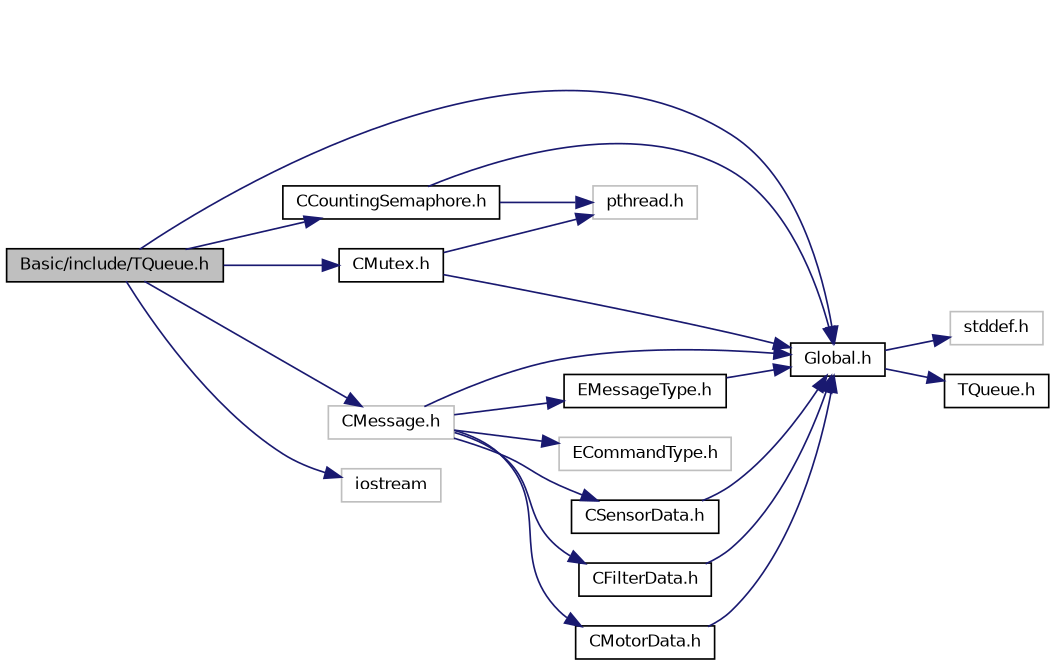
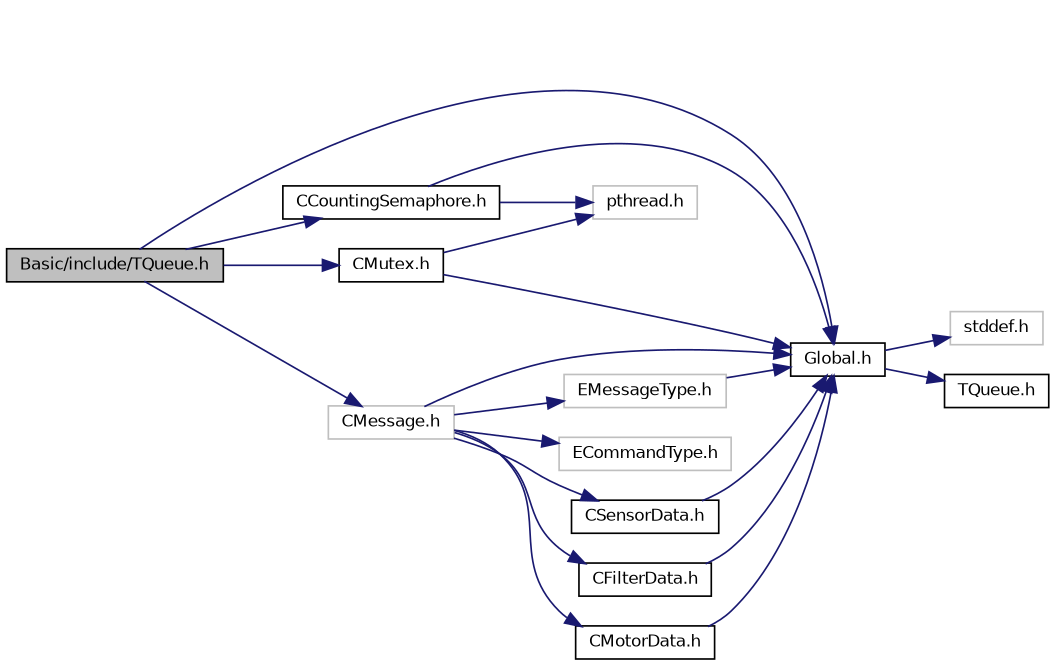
  digraph {
    rankdir=LR
    node [color=black fillcolor=white fontname=Helvetica fontsize=10 shape=record style=filled]
    edge [color=midnightblue fontname=Helvetica fontsize=10 labelfontname=Helvetica labelfontsize=10 style=solid]
    n1 [fillcolor=grey75 fontcolor=black height=0.2 label="Basic/include/TQueue.h" width=0.4]
    n2 [height=0.2 label="Global.h" width=0.4]
    n3 [height=0.2 label="CCountingSemaphore.h" width=0.4]
    n4 [height=0.2 label="CMutex.h" width=0.4]
    n5 [color=grey75 height=0.2 label="CMessage.h" width=0.4]
-   n6 [color=grey75 height=0.2 label=iostream width=0.4]
    n7 [color=grey75 height=0.2 label="stddef.h" width=0.4]
    n8 [height=0.2 label="TQueue.h" width=0.4]
    n9 [color=grey75 height=0.2 label="pthread.h" width=0.4]
-   n10 [height=0.2 label="EMessageType.h" width=0.4]
+   n10 [color=grey75 height=0.2 label="EMessageType.h" width=0.4]
    n11 [color=grey75 height=0.2 label="ECommandType.h" width=0.4]
    n12 [height=0.2 label="CSensorData.h" width=0.4]
    n13 [height=0.2 label="CFilterData.h" width=0.4]
    n14 [height=0.2 label="CMotorData.h" width=0.4]
    n1 -> n2
    n1 -> n3
    n1 -> n4
    n1 -> n5
-   n1 -> n6
    n2 -> n7
    n2 -> n8
    n3 -> n2
    n3 -> n9
    n4 -> n2
    n4 -> n9
    n5 -> n2
    n5 -> n10
    n5 -> n11
    n5 -> n12
    n5 -> n13
    n5 -> n14
    n10 -> n2
    n12 -> n2
    n13 -> n2
    n14 -> n2
  }
